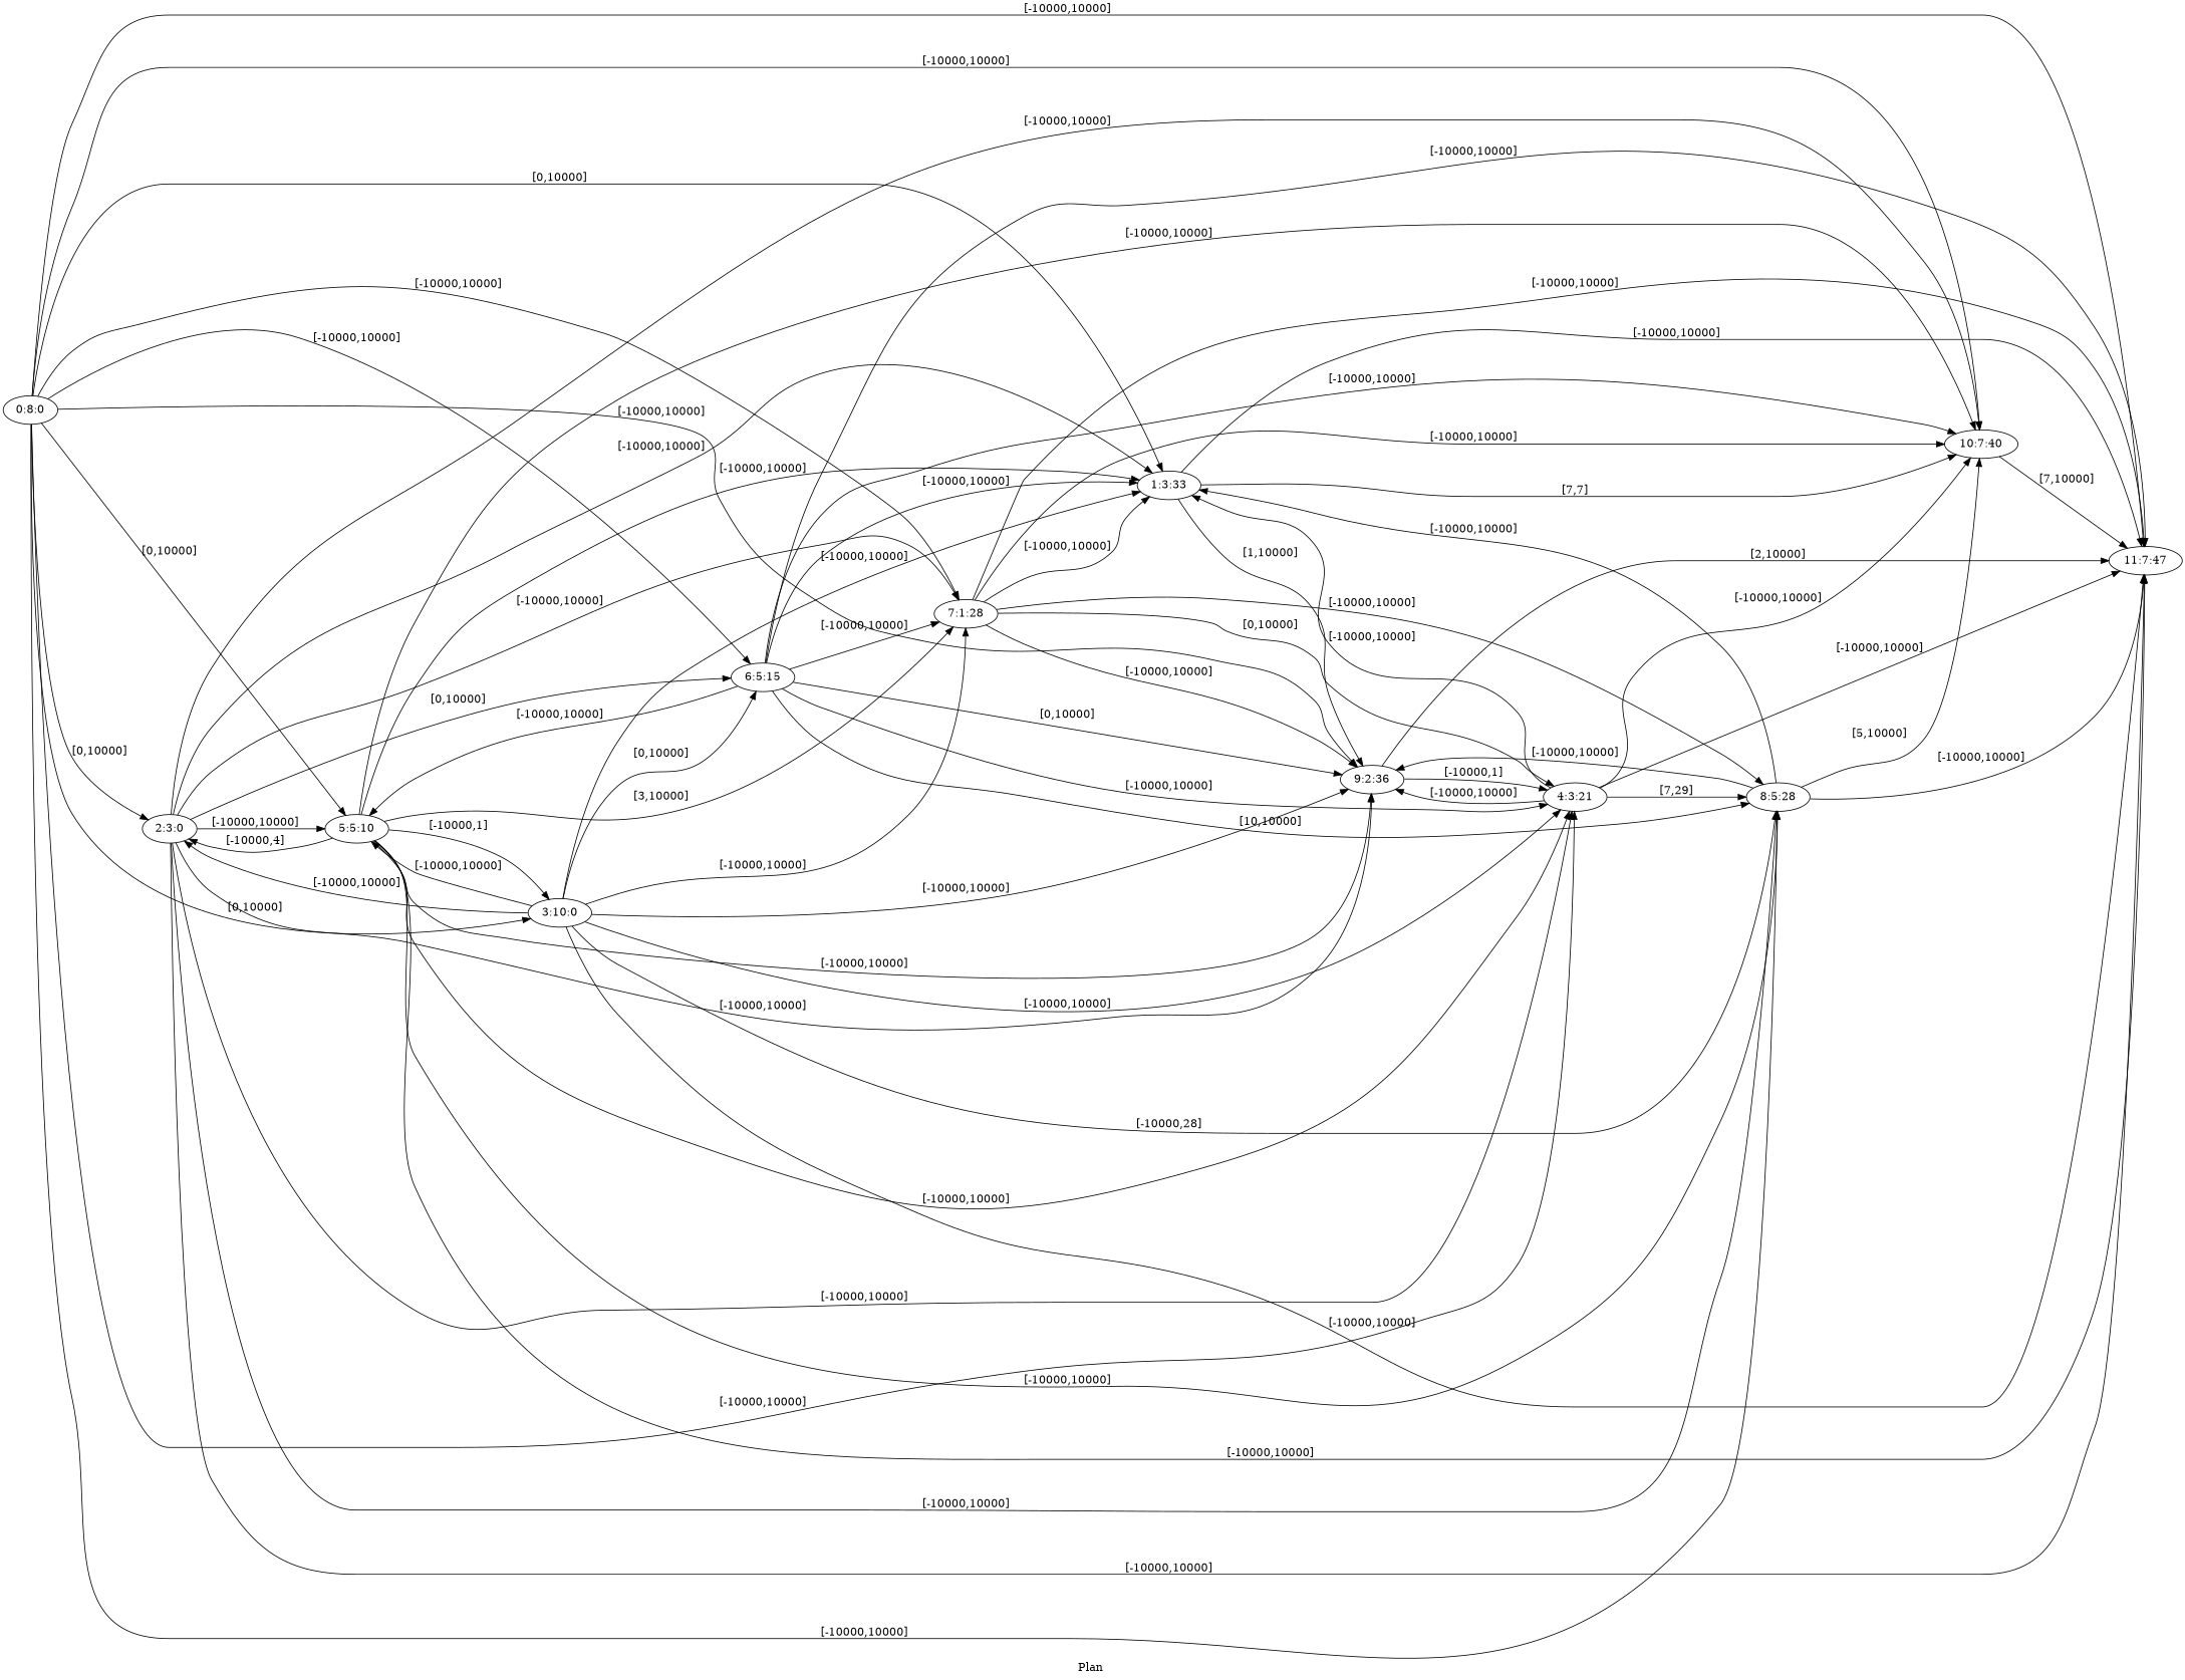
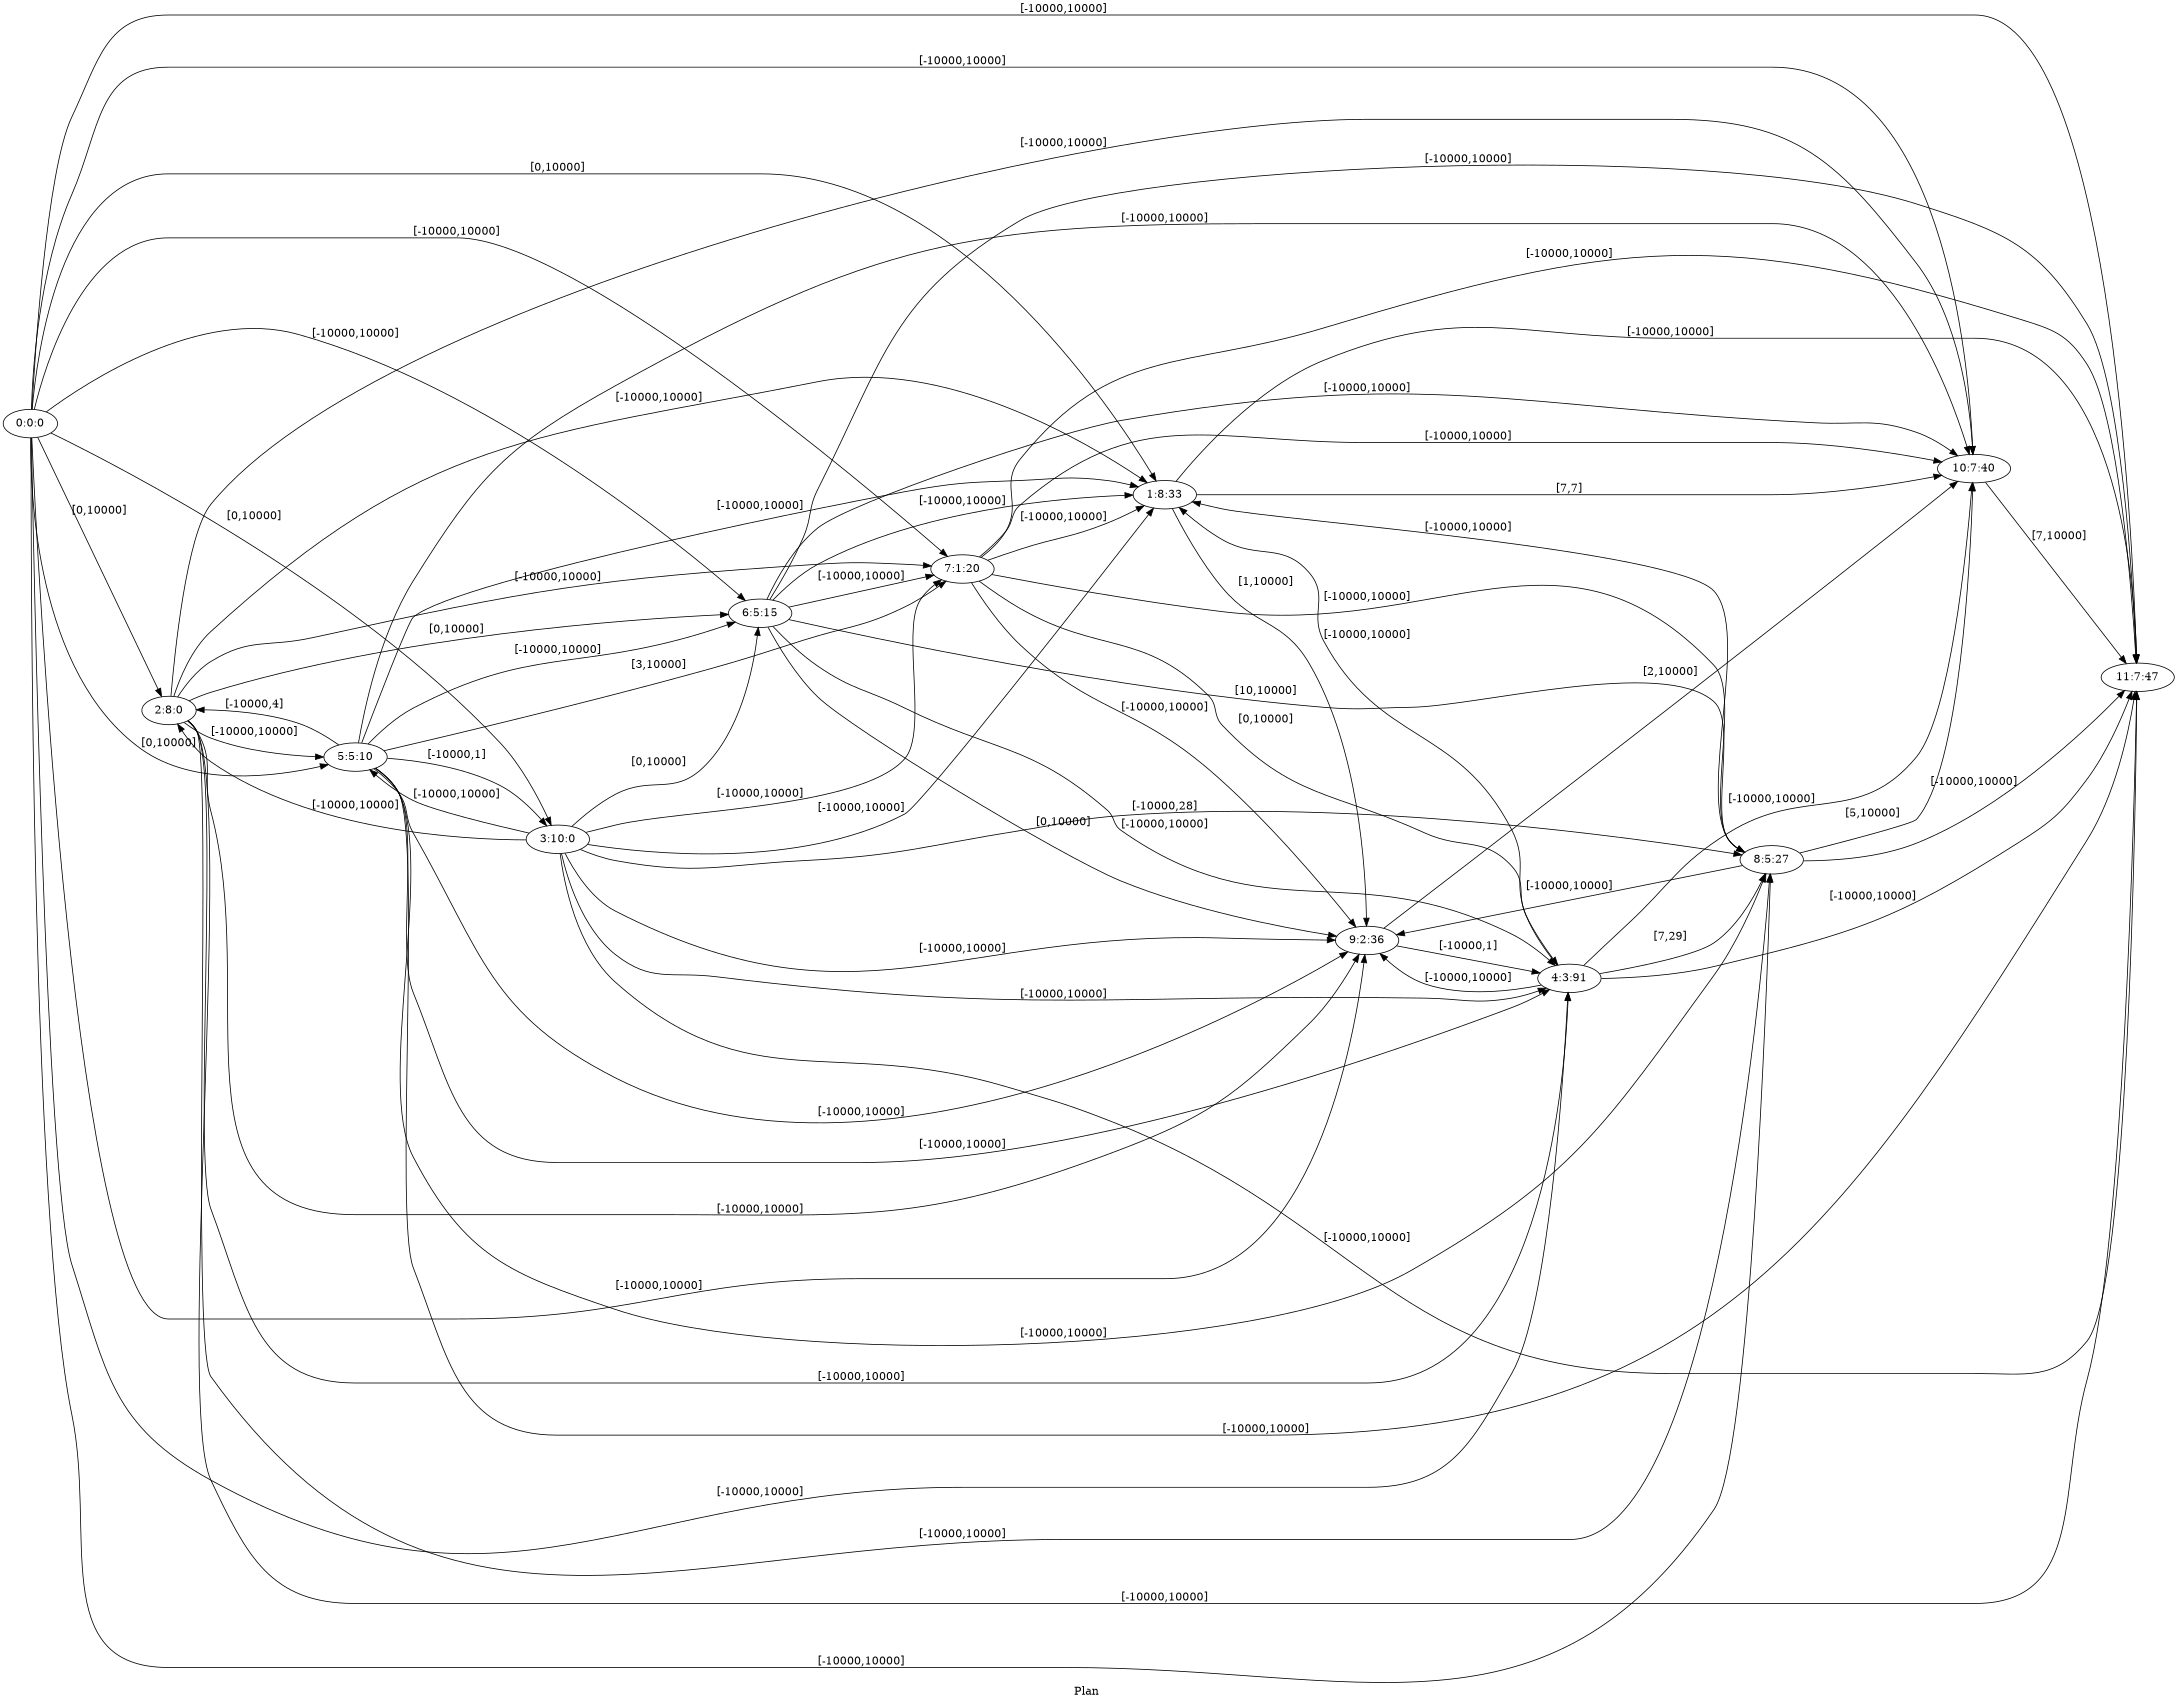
  digraph {
    fldt=0.386447
    label="Plan "
    nodesep=.45
    rankdir=LR
-   "0:0:0" [label="0:8:0"]
-   "1:3:33"
-   "2:8:0" [label="2:3:0"]
+   "0:0:0"
+   "1:3:33" [label="1:8:33"]
+   "2:8:0"
    "3:10:0"
-   "4:3:21"
+   "4:3:21" [label="4:3:91"]
    "5:5:10"
    "6:5:15"
-   "7:1:20" [label="7:1:28"]
-   "8:5:28"
+   "7:1:20"
+   "8:5:28" [label="8:5:27"]
    "9:2:36"
    "10:7:40"
    n12 [label="11:7:47"]
    "0:0:0" -> "1:3:33" [label="[0,10000]"]
    "0:0:0" -> "2:8:0" [label="[0,10000]"]
    "0:0:0" -> "3:10:0" [label="[0,10000]"]
    "0:0:0" -> "4:3:21" [label="[-10000,10000]"]
    "0:0:0" -> "5:5:10" [label="[0,10000]"]
    "0:0:0" -> "6:5:15" [label="[-10000,10000]"]
    "0:0:0" -> "7:1:20" [label="[-10000,10000]"]
    "0:0:0" -> "8:5:28" [label="[-10000,10000]"]
    "0:0:0" -> "9:2:36" [label="[-10000,10000]"]
    "0:0:0" -> "10:7:40" [label="[-10000,10000]"]
    "0:0:0" -> n12 [label="[-10000,10000]"]
    "1:3:33" -> "9:2:36" [label="[1,10000]"]
    "1:3:33" -> "10:7:40" [label="[7,7]"]
    "1:3:33" -> n12 [label="[-10000,10000]"]
    "2:8:0" -> "1:3:33" [label="[-10000,10000]"]
    "2:8:0" -> "4:3:21" [label="[-10000,10000]"]
    "2:8:0" -> "5:5:10" [label="[-10000,10000]"]
    "2:8:0" -> "6:5:15" [label="[0,10000]"]
    "2:8:0" -> "7:1:20" [label="[-10000,10000]"]
    "2:8:0" -> "8:5:28" [label="[-10000,10000]"]
    "2:8:0" -> "9:2:36" [label="[-10000,10000]"]
    "2:8:0" -> "10:7:40" [label="[-10000,10000]"]
    "2:8:0" -> n12 [label="[-10000,10000]"]
    "3:10:0" -> "1:3:33" [label="[-10000,10000]"]
    "3:10:0" -> "2:8:0" [label="[-10000,10000]"]
    "3:10:0" -> "4:3:21" [label="[-10000,10000]"]
    "3:10:0" -> "5:5:10" [label="[-10000,10000]"]
    "3:10:0" -> "6:5:15" [label="[0,10000]"]
    "3:10:0" -> "7:1:20" [label="[-10000,10000]"]
    "3:10:0" -> "8:5:28" [label="[-10000,28]"]
    "3:10:0" -> "9:2:36" [label="[-10000,10000]"]
    "3:10:0" -> n12 [label="[-10000,10000]"]
    "4:3:21" -> "1:3:33" [label="[-10000,10000]"]
    "4:3:21" -> "8:5:28" [label="[7,29]"]
    "4:3:21" -> "9:2:36" [label="[-10000,10000]"]
    "4:3:21" -> "10:7:40" [label="[-10000,10000]"]
    "4:3:21" -> n12 [label="[-10000,10000]"]
    "5:5:10" -> "1:3:33" [label="[-10000,10000]"]
    "5:5:10" -> "2:8:0" [label="[-10000,4]"]
    "5:5:10" -> "3:10:0" [label="[-10000,1]"]
    "5:5:10" -> "4:3:21" [label="[-10000,10000]"]
-   "6:5:15" -> "5:5:10" [label="[-10000,10000]"]
+   "5:5:10" -> "6:5:15" [label="[-10000,10000]"]
    "5:5:10" -> "7:1:20" [label="[3,10000]"]
    "5:5:10" -> "8:5:28" [label="[-10000,10000]"]
    "5:5:10" -> "9:2:36" [label="[-10000,10000]"]
    "5:5:10" -> "10:7:40" [label="[-10000,10000]"]
    "5:5:10" -> n12 [label="[-10000,10000]"]
    "6:5:15" -> "1:3:33" [label="[-10000,10000]"]
    "6:5:15" -> "4:3:21" [label="[-10000,10000]"]
    "6:5:15" -> "7:1:20" [label="[-10000,10000]"]
    "6:5:15" -> "8:5:28" [label="[10,10000]"]
    "6:5:15" -> "9:2:36" [label="[0,10000]"]
    "6:5:15" -> "10:7:40" [label="[-10000,10000]"]
    "6:5:15" -> n12 [label="[-10000,10000]"]
    "7:1:20" -> "1:3:33" [label="[-10000,10000]"]
    "7:1:20" -> "4:3:21" [label="[0,10000]"]
    "7:1:20" -> "8:5:28" [label="[-10000,10000]"]
    "7:1:20" -> "9:2:36" [label="[-10000,10000]"]
    "7:1:20" -> "10:7:40" [label="[-10000,10000]"]
    "7:1:20" -> n12 [label="[-10000,10000]"]
    "8:5:28" -> "1:3:33" [label="[-10000,10000]"]
    "8:5:28" -> "9:2:36" [label="[-10000,10000]"]
    "8:5:28" -> "10:7:40" [label="[5,10000]"]
    "8:5:28" -> n12 [label="[-10000,10000]"]
    "9:2:36" -> "4:3:21" [label="[-10000,1]"]
-   "9:2:36" -> n12 [label="[2,10000]"]
+   "9:2:36" -> "10:7:40" [label="[2,10000]"]
    "10:7:40" -> n12 [label="[7,10000]"]
  }
